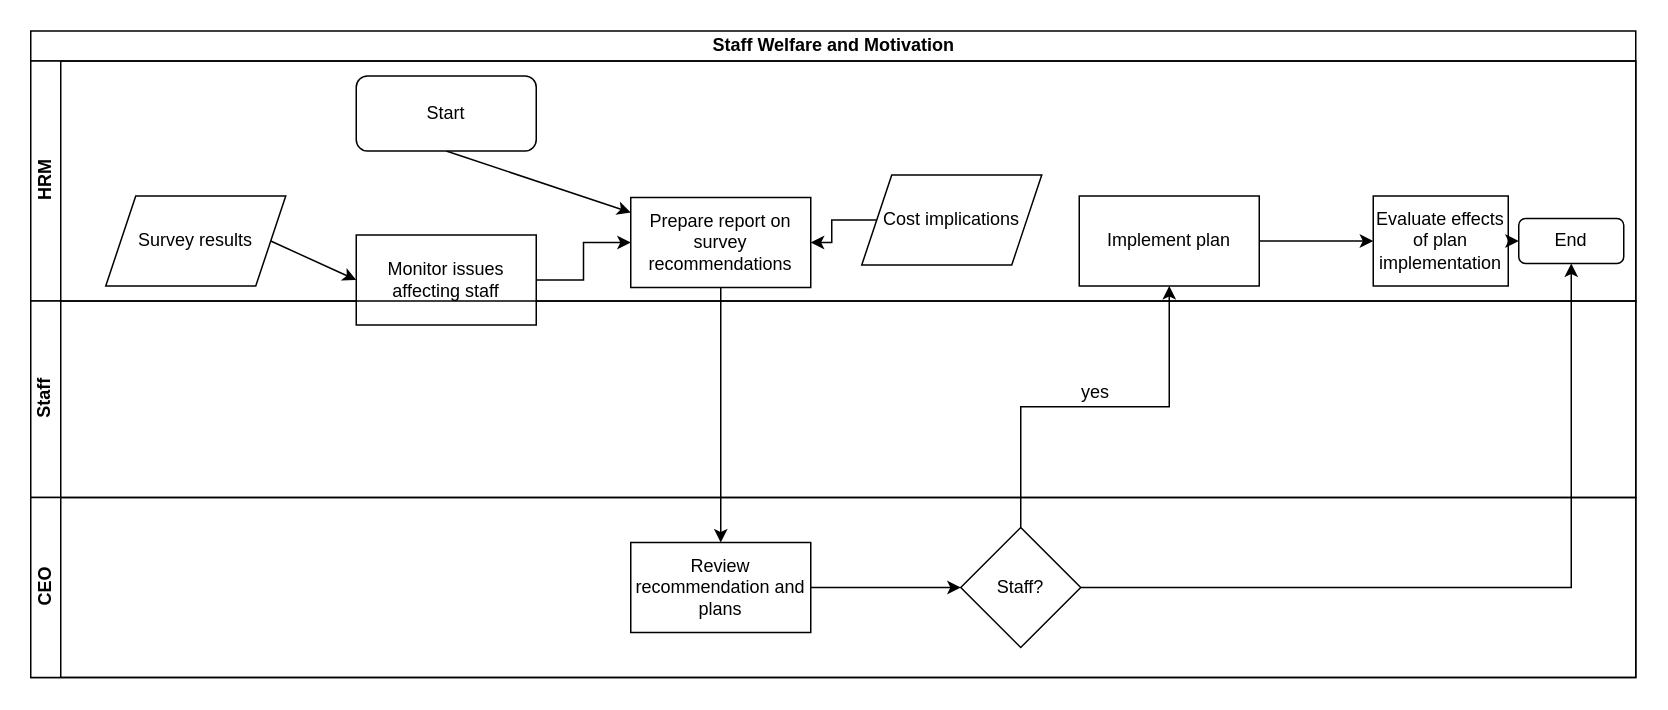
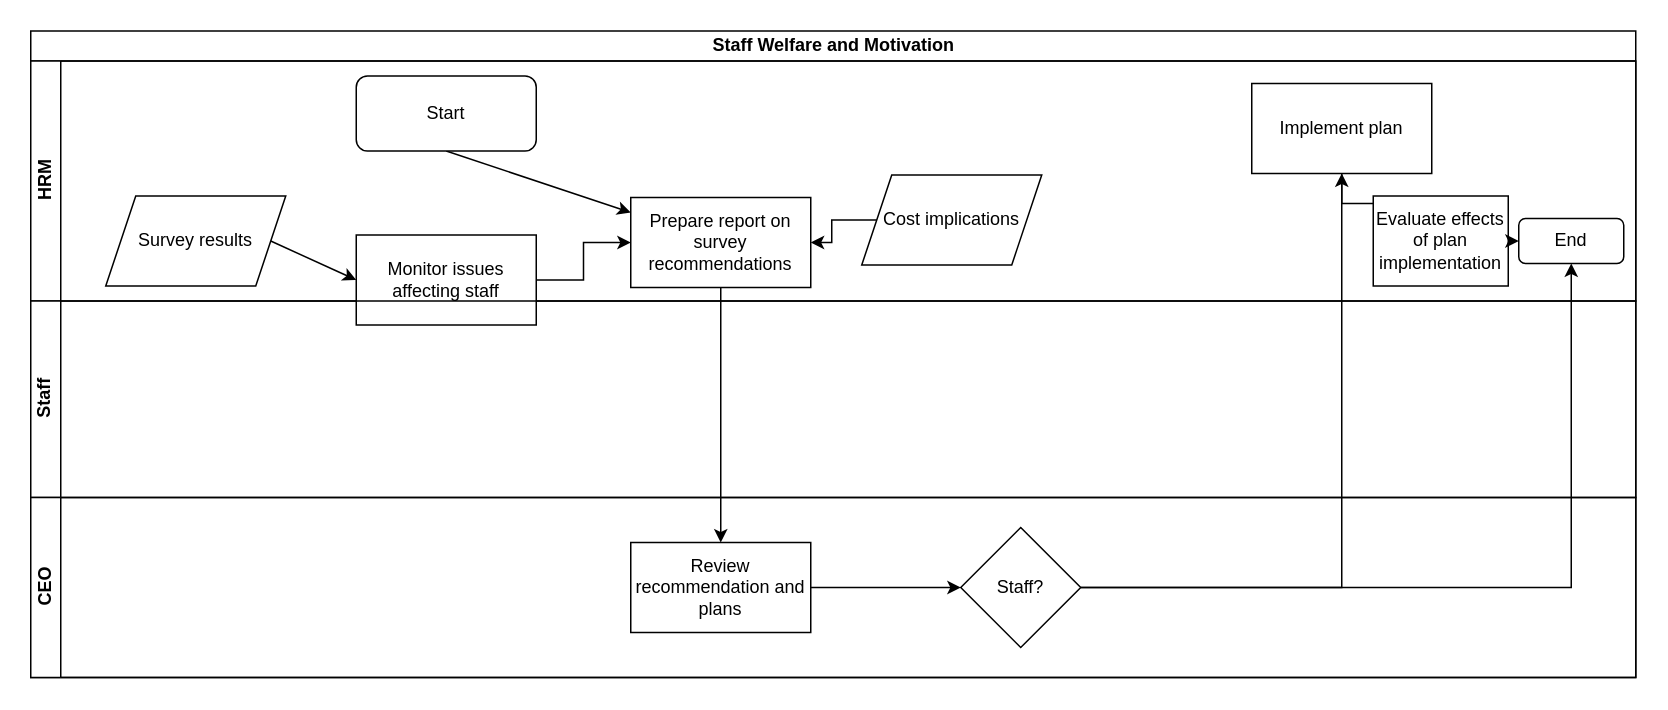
  <mxCell id="0" />
  <mxCell id="1" parent="0" />
  <mxCell id="2" value="Staff Welfare and Motivation" style="swimlane;html=1;childLayout=stackLayout;resizeParent=1;resizeParentMax=0;horizontal=1;startSize=20;horizontalStack=0;" vertex="1" parent="1"><mxGeometry x="20" y="20" width="1070" height="431" as="geometry" /></mxCell>
  <mxCell id="3" value="HRM" style="swimlane;html=1;startSize=20;horizontal=0;" vertex="1" parent="2"><mxGeometry y="20" width="1070" height="160" as="geometry" /></mxCell>
  <mxCell id="4" value="" style="endArrow=classic;html=1;exitX=0.5;exitY=1;exitDx=0;exitDy=0;" edge="1" parent="3" source="5" target="7"><mxGeometry width="50" height="50" relative="1" as="geometry"><mxPoint x="470" y="110" as="sourcePoint" /><mxPoint x="520" y="60" as="targetPoint" /></mxGeometry></mxCell>
  <mxCell id="5" value="Start" style="rounded=1;whiteSpace=wrap;html=1;" vertex="1" parent="3"><mxGeometry x="217" y="10" width="120" height="50" as="geometry" /></mxCell>
  <mxCell id="6" value="End" style="rounded=1;whiteSpace=wrap;html=1;" vertex="1" parent="3"><mxGeometry x="992" y="105" width="70" height="30" as="geometry" /></mxCell>
  <mxCell id="7" value="Prepare report on survey recommendations" style="whiteSpace=wrap;html=1;rounded=0;" vertex="1" parent="3"><mxGeometry x="400" y="91" width="120" height="60" as="geometry" /></mxCell>
  <mxCell id="8" value="Survey results" style="shape=parallelogram;perimeter=parallelogramPerimeter;whiteSpace=wrap;html=1;fixedSize=1;" vertex="1" parent="3"><mxGeometry x="50" y="90" width="120" height="60" as="geometry" /></mxCell>
  <mxCell id="9" value="Monitor issues affecting staff" style="rounded=0;whiteSpace=wrap;html=1;" vertex="1" parent="3"><mxGeometry x="217" y="116" width="120" height="60" as="geometry" /></mxCell>
  <mxCell id="10" value="" style="endArrow=classic;html=1;exitX=1;exitY=0.5;exitDx=0;exitDy=0;entryX=0;entryY=0.5;entryDx=0;entryDy=0;" edge="1" parent="3" source="8" target="9"><mxGeometry width="50" height="50" relative="1" as="geometry"><mxPoint x="470" y="110" as="sourcePoint" /><mxPoint x="520" y="60" as="targetPoint" /></mxGeometry></mxCell>
  <mxCell id="11" value="" style="edgeStyle=orthogonalEdgeStyle;rounded=0;orthogonalLoop=1;jettySize=auto;html=1;" edge="1" parent="3" source="9" target="7"><mxGeometry relative="1" as="geometry" /></mxCell>
  <mxCell id="12" value="Cost implications" style="shape=parallelogram;perimeter=parallelogramPerimeter;whiteSpace=wrap;html=1;fixedSize=1;" vertex="1" parent="3"><mxGeometry x="554" y="76" width="120" height="60" as="geometry" /></mxCell>
  <mxCell id="13" value="" style="edgeStyle=orthogonalEdgeStyle;rounded=0;orthogonalLoop=1;jettySize=auto;html=1;entryX=1;entryY=0.5;entryDx=0;entryDy=0;" edge="1" parent="3" source="12" target="7"><mxGeometry relative="1" as="geometry"><mxPoint x="469" y="121" as="targetPoint" /></mxGeometry></mxCell>
  <mxCell id="14" value="Staff" style="swimlane;html=1;startSize=20;horizontal=0;" vertex="1" parent="2"><mxGeometry y="180" width="1070" height="131" as="geometry" /></mxCell>
  <mxCell id="15" value="Review recommendation and plans" style="whiteSpace=wrap;html=1;rounded=0;" vertex="1" parent="14"><mxGeometry x="400" y="161" width="120" height="60" as="geometry" /></mxCell>
- <mxCell id="16" value="yes" style="text;html=1;strokeColor=none;fillColor=none;align=center;verticalAlign=middle;whiteSpace=wrap;rounded=0;" vertex="1" parent="14"><mxGeometry x="690" y="51" width="40" height="20" as="geometry" /></mxCell>
  <mxCell id="17" value="CEO" style="swimlane;html=1;startSize=20;horizontal=0;" vertex="1" parent="2"><mxGeometry y="311" width="1070" height="120" as="geometry" /></mxCell>
  <mxCell id="18" value="" style="edgeStyle=orthogonalEdgeStyle;rounded=0;orthogonalLoop=1;jettySize=auto;html=1;" edge="1" parent="2" source="7" target="15"><mxGeometry relative="1" as="geometry" /></mxCell>
  <mxCell id="19" value="" style="edgeStyle=orthogonalEdgeStyle;rounded=0;orthogonalLoop=1;jettySize=auto;html=1;" edge="1" parent="1" source="21" target="24"><mxGeometry relative="1" as="geometry" /></mxCell>
  <mxCell id="20" value="" style="edgeStyle=orthogonalEdgeStyle;rounded=0;orthogonalLoop=1;jettySize=auto;html=1;entryX=0.5;entryY=1;entryDx=0;entryDy=0;" edge="1" parent="1" source="21" target="6"><mxGeometry relative="1" as="geometry"><mxPoint x="780" y="391" as="targetPoint" /></mxGeometry></mxCell>
  <mxCell id="21" value="Staff?" style="rhombus;whiteSpace=wrap;html=1;rounded=0;" vertex="1" parent="1"><mxGeometry x="640" y="351" width="80" height="80" as="geometry" /></mxCell>
  <mxCell id="22" value="" style="edgeStyle=orthogonalEdgeStyle;rounded=0;orthogonalLoop=1;jettySize=auto;html=1;" edge="1" parent="1" source="15" target="21"><mxGeometry relative="1" as="geometry" /></mxCell>
  <mxCell id="23" value="" style="edgeStyle=orthogonalEdgeStyle;rounded=0;orthogonalLoop=1;jettySize=auto;html=1;" edge="1" parent="1" source="24" target="25"><mxGeometry relative="1" as="geometry" /></mxCell>
- <mxCell id="24" value="Implement plan" style="whiteSpace=wrap;html=1;rounded=0;" vertex="1" parent="1"><mxGeometry x="719" y="130" width="120" height="60" as="geometry" /></mxCell>
+ <mxCell id="24" value="Implement plan" style="whiteSpace=wrap;html=1;rounded=0;" vertex="1" parent="1"><mxGeometry x="834" y="55" width="120" height="60" as="geometry" /></mxCell>
  <mxCell id="25" value="Evaluate effects of plan implementation" style="whiteSpace=wrap;html=1;rounded=0;" vertex="1" parent="1"><mxGeometry x="915" y="130" width="90" height="60" as="geometry" /></mxCell>
  <mxCell id="26" value="" style="edgeStyle=orthogonalEdgeStyle;rounded=0;orthogonalLoop=1;jettySize=auto;html=1;exitX=1;exitY=0.5;exitDx=0;exitDy=0;entryX=0;entryY=0.5;entryDx=0;entryDy=0;" edge="1" parent="1" source="25" target="6"><mxGeometry relative="1" as="geometry"><mxPoint x="950" y="60" as="sourcePoint" /><mxPoint x="1001" y="60" as="targetPoint" /></mxGeometry></mxCell>
